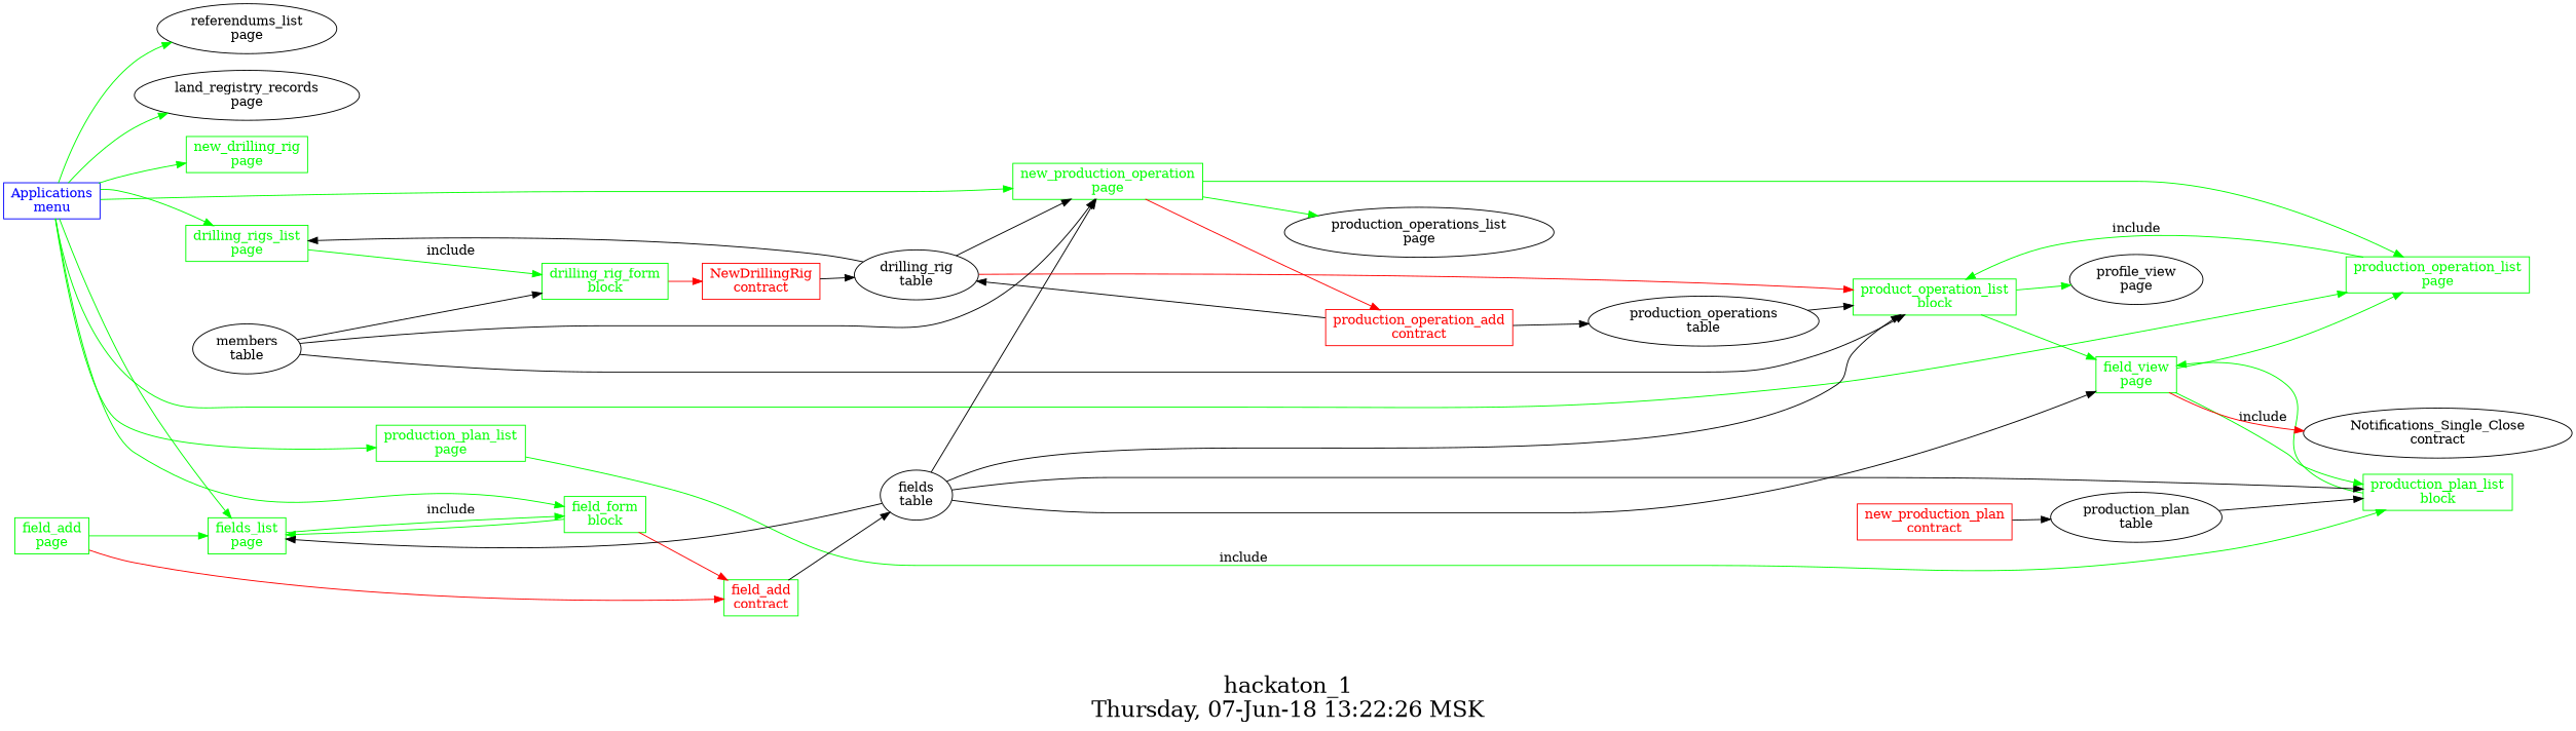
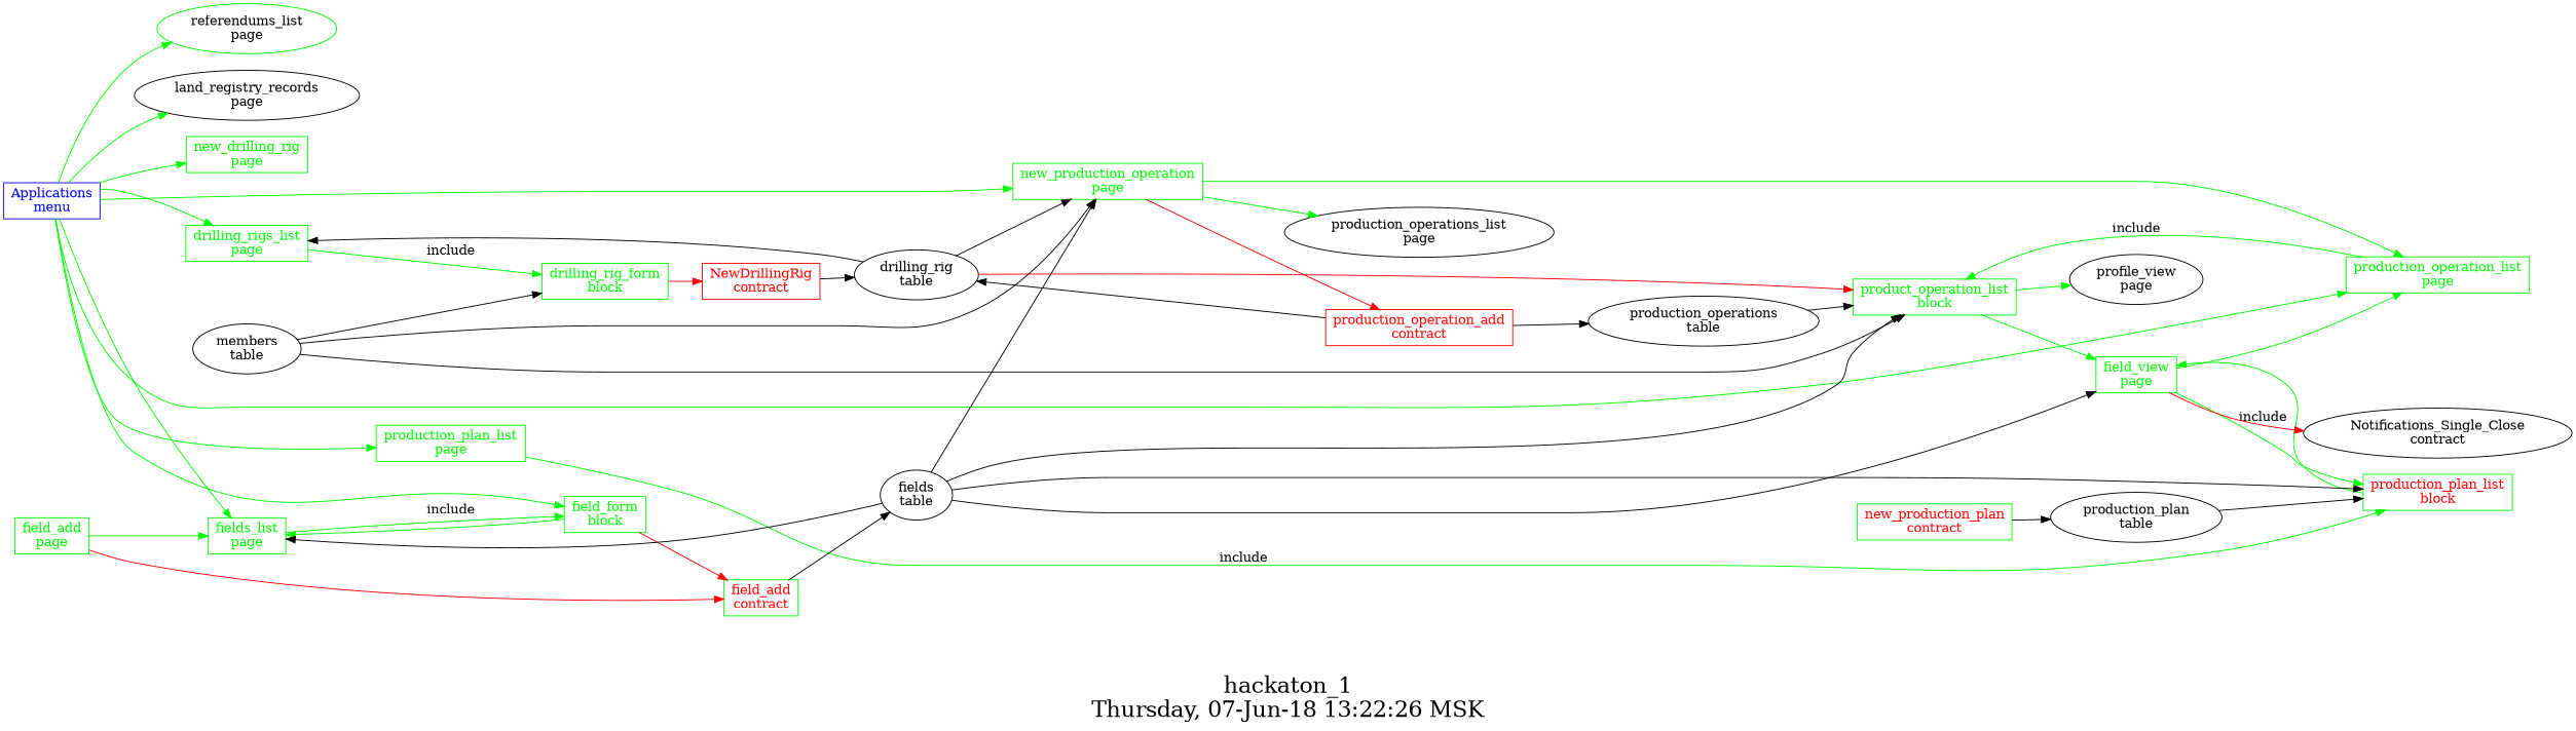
  digraph {
    fontsize=24
    label="hackaton_1\nThursday, 07-Jun-18 13:22:26 MSK"
    nojustify=true
    ordering=out
    rankdir=LR
    node [color=green fontcolor=green group=pages shape=record]
    edge [color=green]
    "Applications\nmenu" [color=blue fontcolor=blue group=menus]
-   "referendums_list\npage" [color="" fontcolor="" group="" shape=""]
+   "referendums_list\npage" [fontcolor="" group="" shape=""]
    "land_registry_records\npage" [color="" fontcolor="" group="" shape=""]
    "new_drilling_rig\npage"
    "drilling_rigs_list\npage"
    "fields_list\npage"
    "new_production_operation\npage"
    "production_operation_list\npage"
    "production_plan_list\npage"
    "field_form\nblock" [group=blocks]
    "field_add\npage"
    "field_add\ncontract" [fontcolor=red group=contracts]
    "drilling_rig_form\nblock" [group=blocks]
    "production_operation_add\ncontract" [color=red fontcolor=red group=contracts]
    "production_operations_list\npage" [color="" fontcolor="" group="" shape=""]
    "product_operation_list\nblock" [group=blocks]
-   "production_plan_list\nblock" [group=blocks]
+   "production_plan_list\nblock" [fontcolor=red group=blocks]
    "NewDrillingRig\ncontract" [color=red fontcolor=red group=contracts]
    "fields\ntable" [group=tables color="" fontcolor="" shape=""]
    "drilling_rig\ntable" [group=tables color="" fontcolor="" shape=""]
    "production_operations\ntable" [group=tables color="" fontcolor="" shape=""]
    "field_view\npage"
    "profile_view\npage" [color="" fontcolor="" group="" shape=""]
    "Notifications_Single_Close\ncontract" [color="" fontcolor="" group="" shape=""]
    "members\ntable" [group=tables color="" fontcolor="" shape=""]
-   "new_production_plan\ncontract" [color=red fontcolor=red group=contracts]
+   "new_production_plan\ncontract" [fontcolor=red group=contracts]
    "production_plan\ntable" [group=tables color="" fontcolor="" shape=""]
    "Applications\nmenu" -> "referendums_list\npage"
    "Applications\nmenu" -> "land_registry_records\npage"
    "Applications\nmenu" -> "new_drilling_rig\npage"
    "Applications\nmenu" -> "drilling_rigs_list\npage"
    "Applications\nmenu" -> "fields_list\npage"
    "Applications\nmenu" -> "new_production_operation\npage"
    "Applications\nmenu" -> "production_operation_list\npage"
    "Applications\nmenu" -> "production_plan_list\npage"
    "Applications\nmenu" -> "field_form\nblock"
    "drilling_rigs_list\npage" -> "drilling_rig_form\nblock" [label=include]
    "fields_list\npage" -> "field_form\nblock" [label=include]
    "new_production_operation\npage" -> "production_operation_list\npage"
    "new_production_operation\npage" -> "production_operation_add\ncontract" [color=red]
    "new_production_operation\npage" -> "production_operations_list\npage"
    "production_operation_list\npage" -> "product_operation_list\nblock" [label=include]
    "production_plan_list\npage" -> "production_plan_list\nblock" [label=include]
    "field_form\nblock" -> "fields_list\npage"
    "field_form\nblock" -> "field_add\ncontract" [color=red]
    "field_add\npage" -> "fields_list\npage"
    "field_add\npage" -> "field_add\ncontract" [color=red]
    "field_add\ncontract" -> "fields\ntable" [color=""]
    "drilling_rig_form\nblock" -> "NewDrillingRig\ncontract" [color=red]
    "production_operation_add\ncontract" -> "drilling_rig\ntable" [color=""]
    "production_operation_add\ncontract" -> "production_operations\ntable" [color=""]
    "product_operation_list\nblock" -> "field_view\npage"
    "product_operation_list\nblock" -> "profile_view\npage"
    "production_plan_list\nblock" -> "field_view\npage"
    "NewDrillingRig\ncontract" -> "drilling_rig\ntable" [color=""]
    "fields\ntable" -> "fields_list\npage" [color=""]
    "fields\ntable" -> "new_production_operation\npage" [color=""]
    "fields\ntable" -> "product_operation_list\nblock" [color=""]
    "fields\ntable" -> "production_plan_list\nblock" [color=""]
    "fields\ntable" -> "field_view\npage" [color=""]
    "drilling_rig\ntable" -> "drilling_rigs_list\npage" [color=""]
    "drilling_rig\ntable" -> "new_production_operation\npage" [color=""]
    "drilling_rig\ntable" -> "product_operation_list\nblock" [color=red]
    "production_operations\ntable" -> "product_operation_list\nblock" [color=""]
    "field_view\npage" -> "production_operation_list\npage"
    "field_view\npage" -> "production_plan_list\nblock" [label=include]
    "field_view\npage" -> "Notifications_Single_Close\ncontract" [color=red]
    "members\ntable" -> "new_production_operation\npage" [color=""]
    "members\ntable" -> "drilling_rig_form\nblock" [color=""]
    "members\ntable" -> "product_operation_list\nblock" [color=""]
    "new_production_plan\ncontract" -> "production_plan\ntable" [color=""]
    "production_plan\ntable" -> "production_plan_list\nblock" [color=""]
  }
